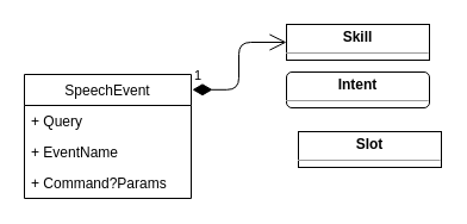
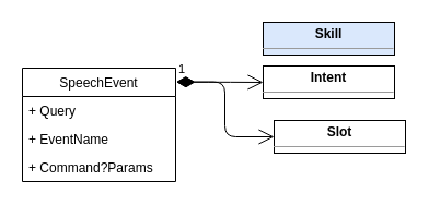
  <mxCell id="0" />
  <mxCell id="1" parent="0" />
- <mxCell id="2" value="&lt;p style=&quot;margin: 0px ; margin-top: 4px ; text-align: center&quot;&gt;&lt;b&gt;Skill&lt;/b&gt;&lt;/p&gt;&lt;hr size=&quot;1&quot;&gt;&lt;div style=&quot;height: 2px&quot;&gt;&lt;/div&gt;" style="verticalAlign=top;align=left;overflow=fill;fontSize=12;fontFamily=Helvetica;html=1;collapsible=0;noLabel=0;strokeColor=#000000;backgroundOutline=0;" parent="1" vertex="1"><mxGeometry x="240" y="20" width="120" height="30" as="geometry" /></mxCell>
- <mxCell id="3" value="&lt;p style=&quot;margin: 0px ; margin-top: 4px ; text-align: center&quot;&gt;&lt;b&gt;Intent&lt;/b&gt;&lt;/p&gt;&lt;hr size=&quot;1&quot;&gt;&lt;div style=&quot;height: 2px&quot;&gt;&lt;/div&gt;" style="verticalAlign=top;align=left;overflow=fill;fontSize=12;fontFamily=Helvetica;html=1;collapsible=0;noLabel=0;strokeColor=#000000;backgroundOutline=0;rounded=1;" parent="1" vertex="1"><mxGeometry x="240" y="60" width="120" height="30" as="geometry" /></mxCell>
+ <mxCell id="2" value="&lt;p style=&quot;margin: 0px ; margin-top: 4px ; text-align: center&quot;&gt;&lt;b&gt;Skill&lt;/b&gt;&lt;/p&gt;&lt;hr size=&quot;1&quot;&gt;&lt;div style=&quot;height: 2px&quot;&gt;&lt;/div&gt;" style="verticalAlign=top;align=left;overflow=fill;fontSize=12;fontFamily=Helvetica;html=1;collapsible=0;noLabel=0;strokeColor=#000000;backgroundOutline=0;fillColor=#dae8fc;" parent="1" vertex="1"><mxGeometry x="240" y="20" width="120" height="30" as="geometry" /></mxCell>
+ <mxCell id="3" value="&lt;p style=&quot;margin: 0px ; margin-top: 4px ; text-align: center&quot;&gt;&lt;b&gt;Intent&lt;/b&gt;&lt;/p&gt;&lt;hr size=&quot;1&quot;&gt;&lt;div style=&quot;height: 2px&quot;&gt;&lt;/div&gt;" style="verticalAlign=top;align=left;overflow=fill;fontSize=12;fontFamily=Helvetica;html=1;collapsible=0;noLabel=0;strokeColor=#000000;backgroundOutline=0;" parent="1" vertex="1"><mxGeometry x="240" y="60" width="120" height="30" as="geometry" /></mxCell>
  <mxCell id="4" value="&lt;p style=&quot;margin: 0px ; margin-top: 4px ; text-align: center&quot;&gt;&lt;b&gt;Slot&lt;/b&gt;&lt;/p&gt;&lt;hr size=&quot;1&quot;&gt;&lt;div style=&quot;height: 2px&quot;&gt;&lt;/div&gt;" style="verticalAlign=top;align=left;overflow=fill;fontSize=12;fontFamily=Helvetica;html=1;collapsible=0;noLabel=0;strokeColor=#000000;backgroundOutline=0;" parent="1" vertex="1"><mxGeometry x="250" y="110" width="120" height="30" as="geometry" /></mxCell>
- <mxCell id="5" value="1" style="endArrow=open;html=1;endSize=12;startArrow=diamondThin;startSize=14;startFill=1;edgeStyle=orthogonalEdgeStyle;align=left;verticalAlign=bottom;exitX=1.007;exitY=0.123;exitDx=0;exitDy=0;entryX=0;entryY=0.5;entryDx=0;entryDy=0;exitPerimeter=0;" parent="1" source="7" target="2" edge="1"><mxGeometry x="-1" y="3" relative="1" as="geometry"><mxPoint x="179.667" y="87.167" as="sourcePoint" /><mxPoint x="140" y="152" as="targetPoint" /></mxGeometry></mxCell>
+ <mxCell id="5" value="1" style="endArrow=open;html=1;endSize=12;startArrow=diamondThin;startSize=14;startFill=1;edgeStyle=orthogonalEdgeStyle;align=left;verticalAlign=bottom;exitX=1.007;exitY=0.123;exitDx=0;exitDy=0;exitPerimeter=0;" parent="1" source="7" target="3" edge="1"><mxGeometry x="-1" y="3" relative="1" as="geometry"><mxPoint x="179.667" y="87.167" as="sourcePoint" /><mxPoint x="140" y="152" as="targetPoint" /></mxGeometry></mxCell>
+ <mxCell id="6" value="1" style="endArrow=open;html=1;endSize=12;startArrow=diamondThin;startSize=14;startFill=1;edgeStyle=orthogonalEdgeStyle;align=left;verticalAlign=bottom;exitX=1.004;exitY=0.121;exitDx=0;exitDy=0;entryX=0;entryY=0.5;entryDx=0;entryDy=0;exitPerimeter=0;" parent="1" source="7" target="4" edge="1"><mxGeometry x="-1" y="3" relative="1" as="geometry"><mxPoint x="179.667" y="137.167" as="sourcePoint" /><mxPoint x="210.167" y="197.167" as="targetPoint" /></mxGeometry></mxCell>
  <mxCell id="7" value="SpeechEvent" style="swimlane;fontStyle=0;childLayout=stackLayout;horizontal=1;startSize=26;fillColor=none;horizontalStack=0;resizeParent=1;resizeParentMax=0;resizeLast=0;collapsible=1;marginBottom=0;strokeColor=#000000;" parent="1" vertex="1"><mxGeometry x="20" y="62" width="140" height="104" as="geometry"><mxRectangle x="140" y="110" width="98" height="26" as="alternateBounds" /></mxGeometry></mxCell>
  <mxCell id="8" value="+ Query" style="text;strokeColor=none;fillColor=none;align=left;verticalAlign=top;spacingLeft=4;spacingRight=4;overflow=hidden;rotatable=0;points=[[0,0.5],[1,0.5]];portConstraint=eastwest;" parent="7" vertex="1"><mxGeometry y="26" width="140" height="26" as="geometry" /></mxCell>
  <mxCell id="9" value="+ EventName" style="text;strokeColor=none;fillColor=none;align=left;verticalAlign=top;spacingLeft=4;spacingRight=4;overflow=hidden;rotatable=0;points=[[0,0.5],[1,0.5]];portConstraint=eastwest;" parent="7" vertex="1"><mxGeometry y="52" width="140" height="26" as="geometry" /></mxCell>
  <mxCell id="10" value="+ Command?Params" style="text;strokeColor=none;fillColor=none;align=left;verticalAlign=top;spacingLeft=4;spacingRight=4;overflow=hidden;rotatable=0;points=[[0,0.5],[1,0.5]];portConstraint=eastwest;" parent="7" vertex="1"><mxGeometry y="78" width="140" height="26" as="geometry" /></mxCell>
